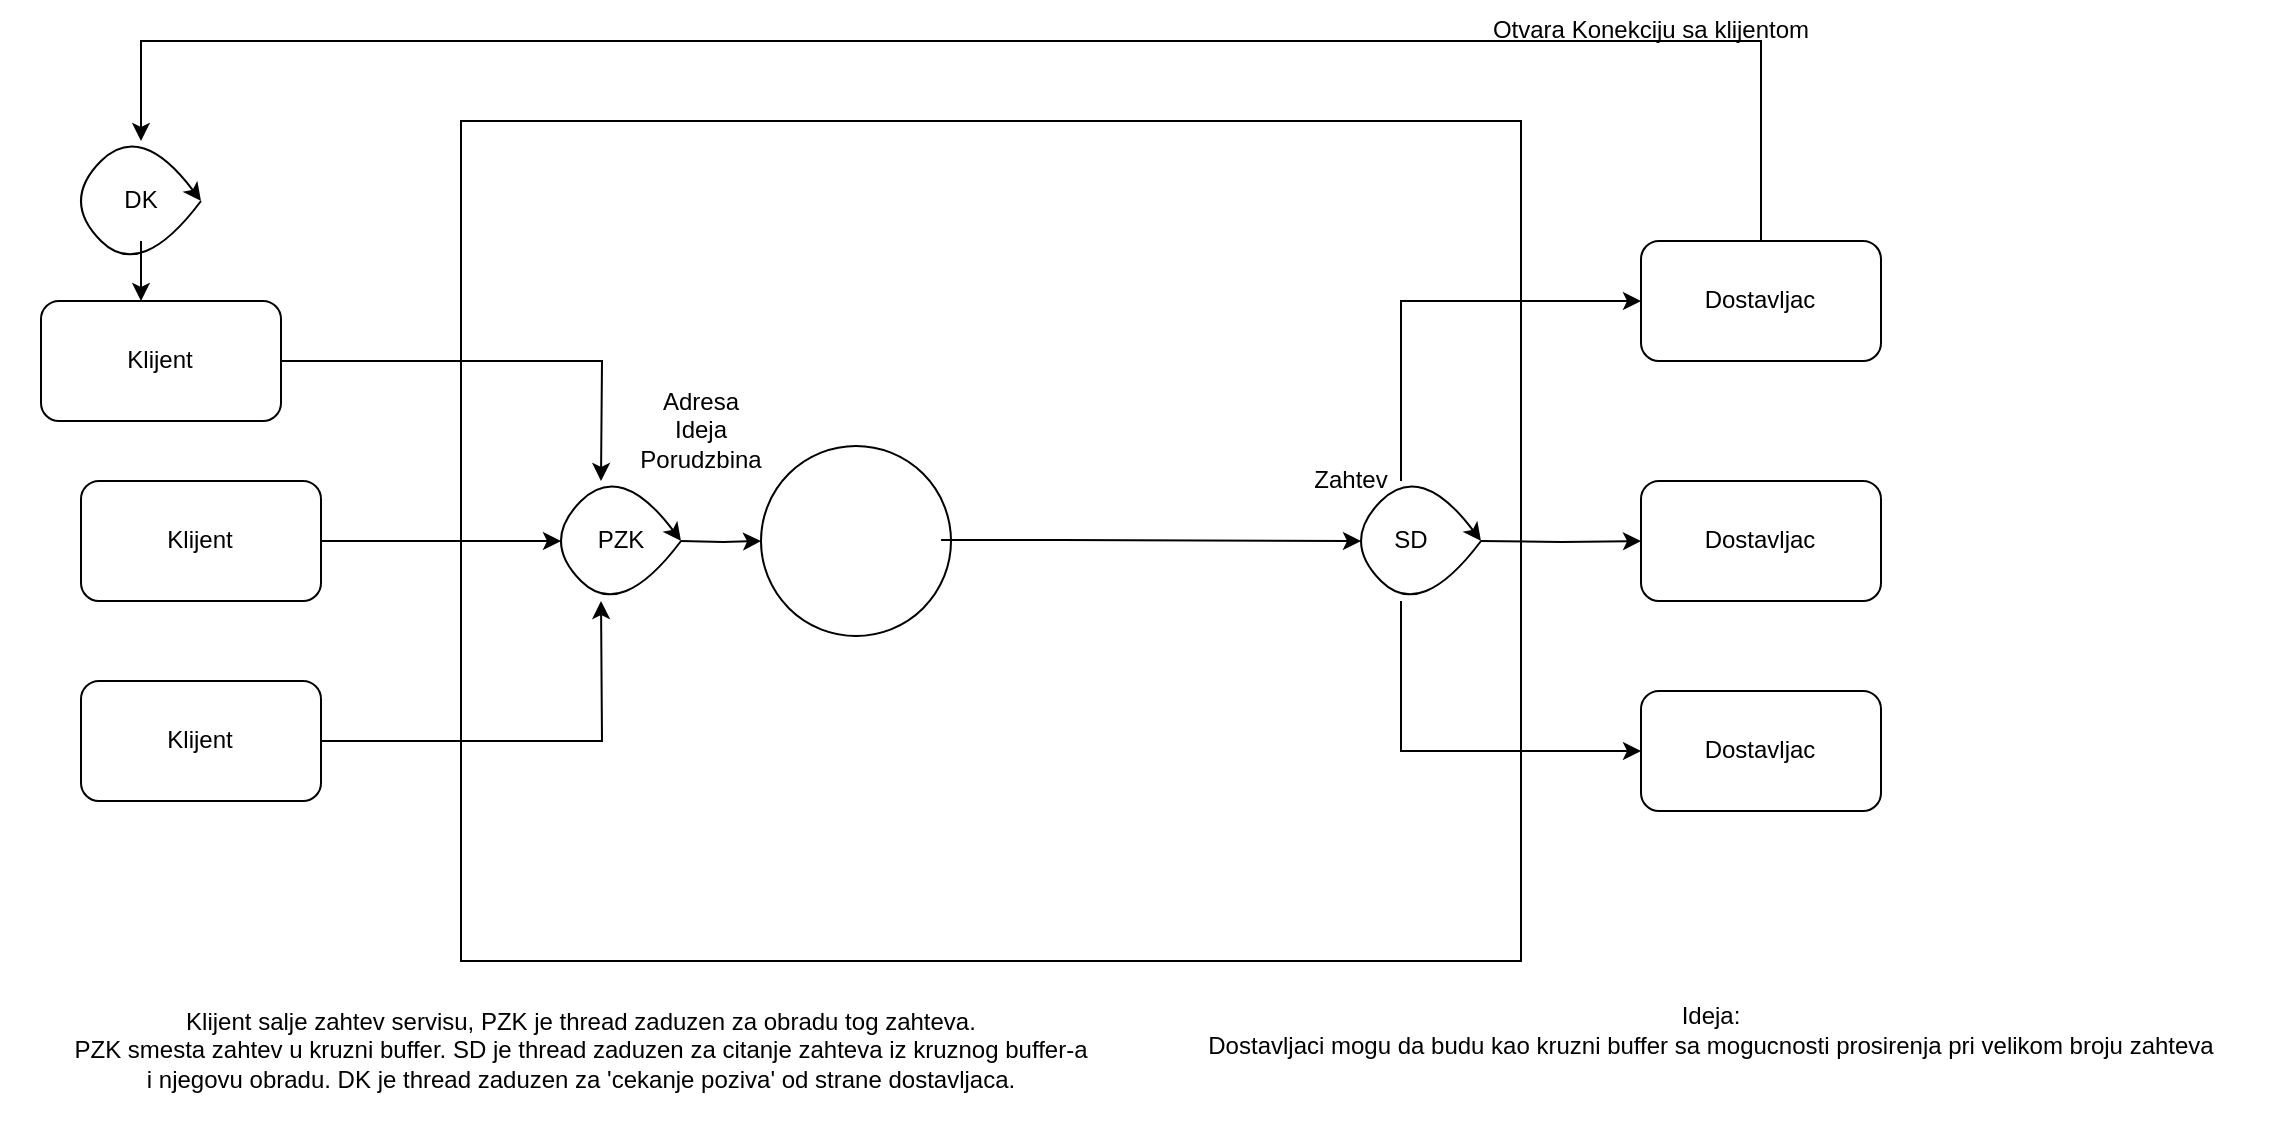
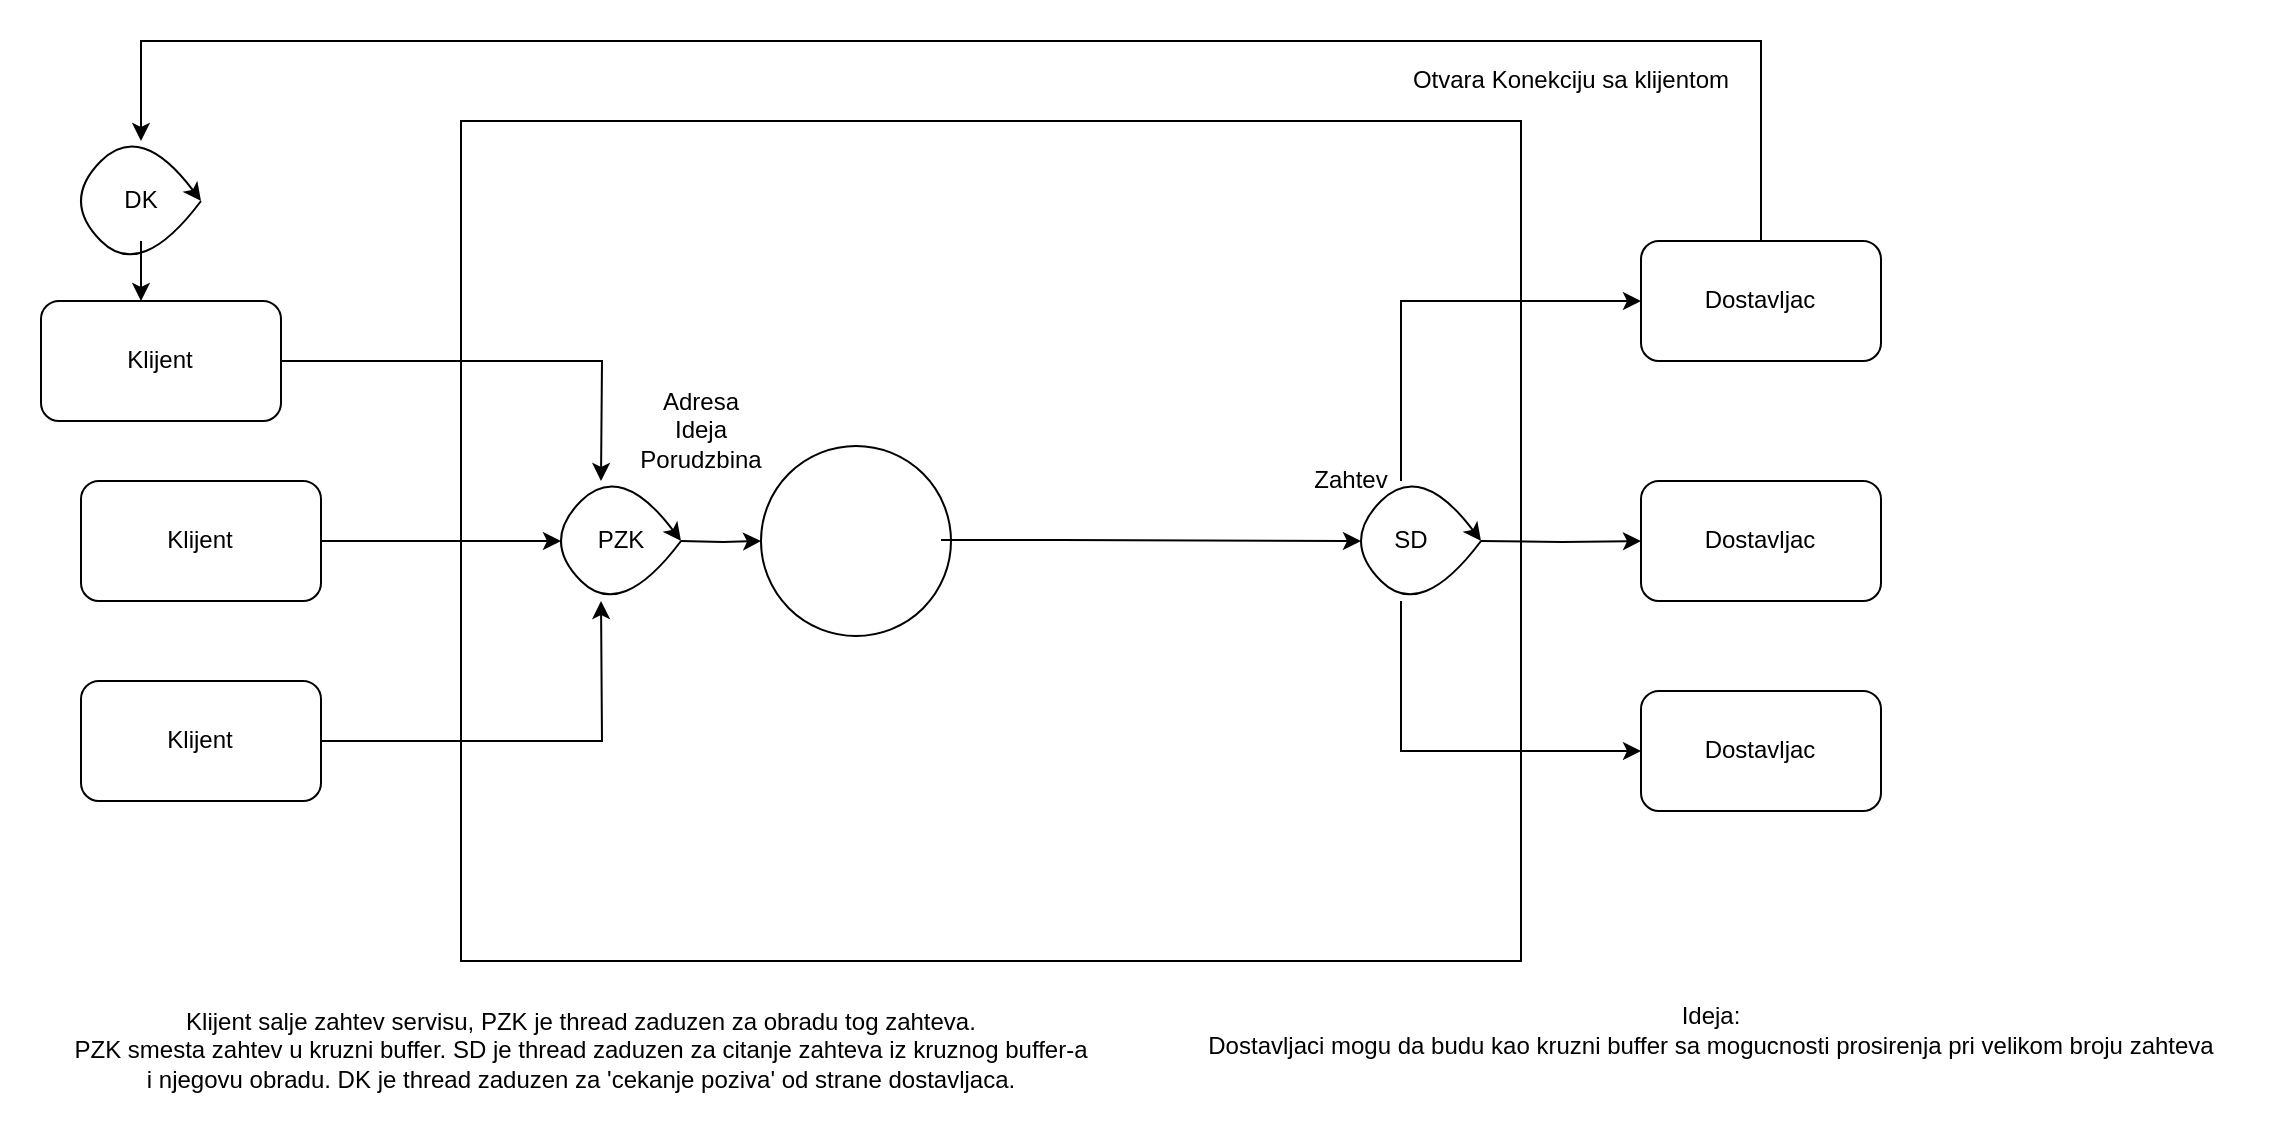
  <mxCell id="0" />
  <mxCell id="1" parent="0" />
  <mxCell id="2" value="" style="rounded=0;whiteSpace=wrap;html=1;fillColor=none;" vertex="1" parent="1"><mxGeometry x="230" y="60" width="530" height="420" as="geometry" /></mxCell>
  <mxCell id="3" value="" style="ellipse;whiteSpace=wrap;html=1;aspect=fixed;" vertex="1" parent="1"><mxGeometry x="380" y="222.5" width="95" height="95" as="geometry" /></mxCell>
  <mxCell id="4" style="edgeStyle=orthogonalEdgeStyle;rounded=0;orthogonalLoop=1;jettySize=auto;html=1;exitX=1;exitY=0.5;exitDx=0;exitDy=0;" edge="1" parent="1" source="5"><mxGeometry relative="1" as="geometry"><mxPoint x="300" y="240" as="targetPoint" /></mxGeometry></mxCell>
  <mxCell id="5" value="Klijent" style="rounded=1;whiteSpace=wrap;html=1;" vertex="1" parent="1"><mxGeometry x="20" y="150" width="120" height="60" as="geometry" /></mxCell>
  <mxCell id="6" style="edgeStyle=orthogonalEdgeStyle;rounded=0;orthogonalLoop=1;jettySize=auto;html=1;exitX=1;exitY=0.5;exitDx=0;exitDy=0;" edge="1" parent="1" source="7"><mxGeometry relative="1" as="geometry"><mxPoint x="280" y="270" as="targetPoint" /></mxGeometry></mxCell>
  <mxCell id="7" value="Klijent" style="rounded=1;whiteSpace=wrap;html=1;" vertex="1" parent="1"><mxGeometry x="40" y="240" width="120" height="60" as="geometry" /></mxCell>
  <mxCell id="8" style="edgeStyle=orthogonalEdgeStyle;rounded=0;orthogonalLoop=1;jettySize=auto;html=1;exitX=1;exitY=0.5;exitDx=0;exitDy=0;" edge="1" parent="1" source="9"><mxGeometry relative="1" as="geometry"><mxPoint x="300" y="300" as="targetPoint" /></mxGeometry></mxCell>
  <mxCell id="9" value="Klijent" style="rounded=1;whiteSpace=wrap;html=1;" vertex="1" parent="1"><mxGeometry x="40" y="340" width="120" height="60" as="geometry" /></mxCell>
  <mxCell id="10" value="" style="curved=1;endArrow=classic;html=1;rounded=0;" edge="1" parent="1"><mxGeometry width="50" height="50" relative="1" as="geometry"><mxPoint x="340" y="270" as="sourcePoint" /><mxPoint x="340" y="270" as="targetPoint" /><Array as="points"><mxPoint x="310" y="310" /><mxPoint x="270" y="270" /><mxPoint x="310" y="230" /></Array></mxGeometry></mxCell>
  <mxCell id="11" style="edgeStyle=orthogonalEdgeStyle;rounded=0;orthogonalLoop=1;jettySize=auto;html=1;exitX=1;exitY=0.5;exitDx=0;exitDy=0;" edge="1" parent="1" target="3"><mxGeometry relative="1" as="geometry"><mxPoint x="480" y="340" as="targetPoint" /><mxPoint x="340" y="270" as="sourcePoint" /></mxGeometry></mxCell>
  <mxCell id="12" value="" style="curved=1;endArrow=classic;html=1;rounded=0;" edge="1" parent="1"><mxGeometry width="50" height="50" relative="1" as="geometry"><mxPoint x="740" y="270" as="sourcePoint" /><mxPoint x="740" y="270" as="targetPoint" /><Array as="points"><mxPoint x="710" y="310" /><mxPoint x="670" y="270" /><mxPoint x="710" y="230" /></Array></mxGeometry></mxCell>
  <mxCell id="13" style="edgeStyle=orthogonalEdgeStyle;rounded=0;orthogonalLoop=1;jettySize=auto;html=1;exitX=0.5;exitY=0;exitDx=0;exitDy=0;" edge="1" parent="1" source="14"><mxGeometry relative="1" as="geometry"><mxPoint x="70" y="70" as="targetPoint" /><Array as="points"><mxPoint x="880" y="20" /><mxPoint x="70" y="20" /></Array></mxGeometry></mxCell>
  <mxCell id="14" value="Dostavljac" style="rounded=1;whiteSpace=wrap;html=1;" vertex="1" parent="1"><mxGeometry x="820" y="120" width="120" height="60" as="geometry" /></mxCell>
  <mxCell id="15" style="edgeStyle=orthogonalEdgeStyle;rounded=0;orthogonalLoop=1;jettySize=auto;html=1;exitX=1;exitY=0.5;exitDx=0;exitDy=0;entryX=0;entryY=0.5;entryDx=0;entryDy=0;" edge="1" parent="1" target="14"><mxGeometry relative="1" as="geometry"><mxPoint x="840" y="310" as="targetPoint" /><mxPoint x="700" y="240" as="sourcePoint" /><Array as="points"><mxPoint x="700" y="150" /></Array></mxGeometry></mxCell>
  <mxCell id="16" style="edgeStyle=orthogonalEdgeStyle;rounded=0;orthogonalLoop=1;jettySize=auto;html=1;entryX=0;entryY=0.5;entryDx=0;entryDy=0;" edge="1" parent="1" target="17"><mxGeometry relative="1" as="geometry"><mxPoint x="840" y="370" as="targetPoint" /><mxPoint x="740" y="270" as="sourcePoint" /></mxGeometry></mxCell>
  <mxCell id="17" value="Dostavljac" style="rounded=1;whiteSpace=wrap;html=1;" vertex="1" parent="1"><mxGeometry x="820" y="240" width="120" height="60" as="geometry" /></mxCell>
  <mxCell id="18" value="Dostavljac" style="rounded=1;whiteSpace=wrap;html=1;" vertex="1" parent="1"><mxGeometry x="820" y="345" width="120" height="60" as="geometry" /></mxCell>
  <mxCell id="19" style="edgeStyle=orthogonalEdgeStyle;rounded=0;orthogonalLoop=1;jettySize=auto;html=1;entryX=0;entryY=0.5;entryDx=0;entryDy=0;" edge="1" parent="1" target="18"><mxGeometry relative="1" as="geometry"><mxPoint x="830" y="160" as="targetPoint" /><mxPoint x="700" y="300" as="sourcePoint" /><Array as="points"><mxPoint x="700" y="300" /><mxPoint x="700" y="375" /></Array></mxGeometry></mxCell>
  <mxCell id="20" value="PZK" style="text;html=1;align=center;verticalAlign=middle;resizable=0;points=[];autosize=1;strokeColor=none;fillColor=none;" vertex="1" parent="1"><mxGeometry x="290" y="260" width="40" height="20" as="geometry" /></mxCell>
  <mxCell id="21" value="Zahtev" style="text;html=1;align=center;verticalAlign=middle;resizable=0;points=[];autosize=1;strokeColor=none;fillColor=none;" vertex="1" parent="1"><mxGeometry x="650" y="230" width="50" height="20" as="geometry" /></mxCell>
- <mxCell id="22" value="Otvara Konekciju sa klijentom" style="text;html=1;align=center;verticalAlign=middle;resizable=0;points=[];autosize=1;strokeColor=none;fillColor=none;" vertex="1" parent="1"><mxGeometry x="740" y="5" width="170" height="20" as="geometry" /></mxCell>
+ <mxCell id="22" value="Otvara Konekciju sa klijentom" style="text;html=1;align=center;verticalAlign=middle;resizable=0;points=[];autosize=1;strokeColor=none;fillColor=none;" vertex="1" parent="1"><mxGeometry x="700" y="30" width="170" height="20" as="geometry" /></mxCell>
  <mxCell id="23" value="Adresa&lt;br&gt;Ideja&lt;br&gt;Porudzbina" style="text;html=1;align=center;verticalAlign=middle;resizable=0;points=[];autosize=1;strokeColor=none;fillColor=none;" vertex="1" parent="1"><mxGeometry x="310" y="190" width="80" height="50" as="geometry" /></mxCell>
  <mxCell id="24" value="" style="curved=1;endArrow=classic;html=1;rounded=0;" edge="1" parent="1"><mxGeometry width="50" height="50" relative="1" as="geometry"><mxPoint x="100" y="100" as="sourcePoint" /><mxPoint x="100" y="100" as="targetPoint" /><Array as="points"><mxPoint x="70" y="140" /><mxPoint x="30" y="100" /><mxPoint x="70" y="60" /></Array></mxGeometry></mxCell>
  <mxCell id="25" style="edgeStyle=orthogonalEdgeStyle;rounded=0;orthogonalLoop=1;jettySize=auto;html=1;" edge="1" parent="1"><mxGeometry relative="1" as="geometry"><mxPoint x="70" y="150" as="targetPoint" /><mxPoint x="70" y="120" as="sourcePoint" /></mxGeometry></mxCell>
  <mxCell id="26" value="DK" style="text;html=1;align=center;verticalAlign=middle;resizable=0;points=[];autosize=1;strokeColor=none;fillColor=none;" vertex="1" parent="1"><mxGeometry x="55" y="90" width="30" height="20" as="geometry" /></mxCell>
  <mxCell id="27" style="edgeStyle=orthogonalEdgeStyle;rounded=0;orthogonalLoop=1;jettySize=auto;html=1;" edge="1" parent="1"><mxGeometry relative="1" as="geometry"><mxPoint x="680" y="270" as="targetPoint" /><mxPoint x="470" y="269.5" as="sourcePoint" /><Array as="points"><mxPoint x="530" y="270" /><mxPoint x="530" y="270" /></Array></mxGeometry></mxCell>
  <mxCell id="28" value="SD" style="text;html=1;align=center;verticalAlign=middle;resizable=0;points=[];autosize=1;strokeColor=none;fillColor=none;" vertex="1" parent="1"><mxGeometry x="690" y="260" width="30" height="20" as="geometry" /></mxCell>
  <mxCell id="29" value="Klijent salje zahtev servisu, PZK je thread zaduzen za obradu tog zahteva.&lt;br&gt;PZK smesta zahtev u kruzni buffer. SD je thread zaduzen za citanje zahteva iz kruznog buffer-a&lt;br&gt;i njegovu obradu. DK je thread zaduzen za 'cekanje poziva' od strane dostavljaca." style="text;html=1;align=center;verticalAlign=middle;resizable=0;points=[];autosize=1;strokeColor=none;fillColor=none;" vertex="1" parent="1"><mxGeometry x="30" y="500" width="520" height="50" as="geometry" /></mxCell>
  <mxCell id="30" value="Ideja:&lt;br&gt;Dostavljaci mogu da budu kao kruzni buffer sa mogucnosti prosirenja pri velikom broju zahteva" style="text;html=1;align=center;verticalAlign=middle;resizable=0;points=[];autosize=1;strokeColor=none;fillColor=none;" vertex="1" parent="1"><mxGeometry x="595" y="500" width="520" height="30" as="geometry" /></mxCell>
